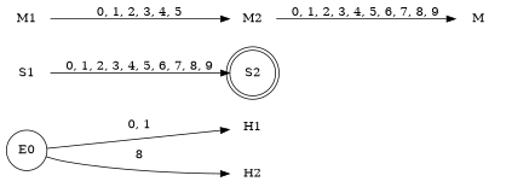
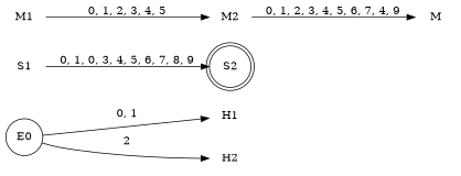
  digraph {
    rankdir=LR
    node [shape=plaintext]
    E0 [shape=circle]
    H1
    H2
    S2 [shape=doublecircle]
    S1
    M1
    M2
    M
    E0 -> H1 [label="0, 1"]
-   E0 -> H2 [label=8]
-   S1 -> S2 [label="0, 1, 2, 3, 4, 5, 6, 7, 8, 9"]
+   E0 -> H2 [label=2]
+   S1 -> S2 [label="0, 1, 0, 3, 4, 5, 6, 7, 8, 9"]
    M1 -> M2 [label="0, 1, 2, 3, 4, 5"]
-   M2 -> M [label="0, 1, 2, 3, 4, 5, 6, 7, 8, 9"]
+   M2 -> M [label="0, 1, 2, 3, 4, 5, 6, 7, 4, 9"]
  }
